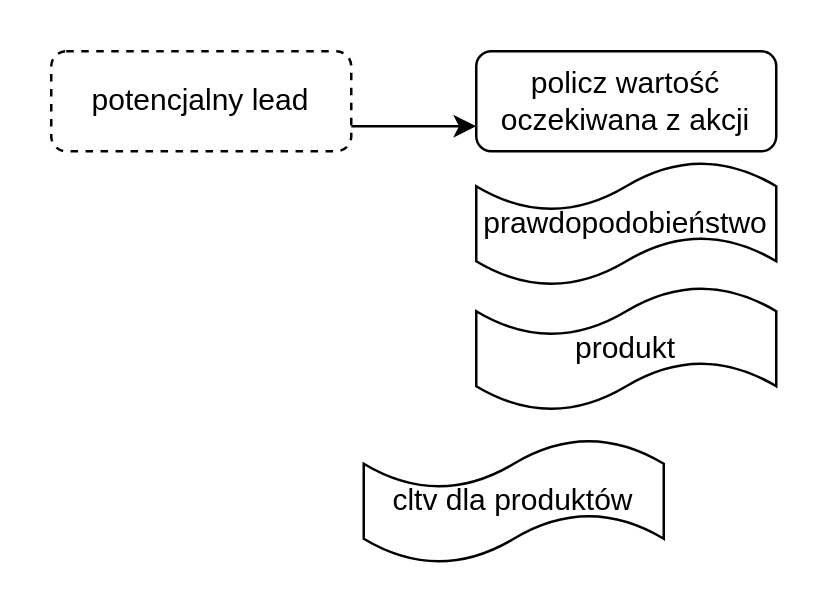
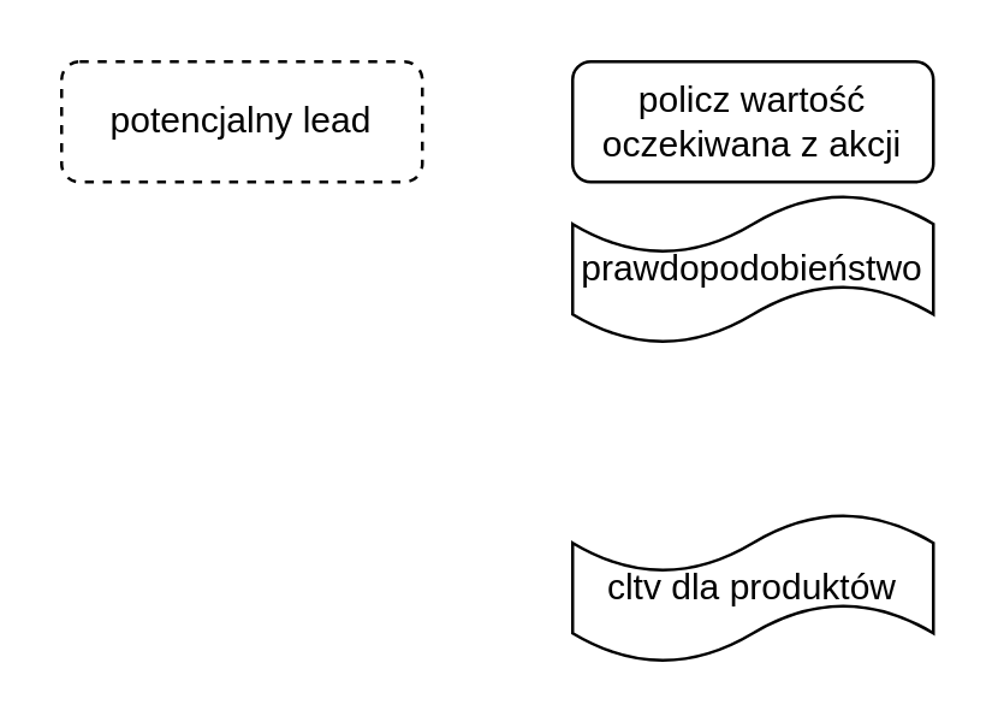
  <mxCell id="0" />
  <mxCell id="1" parent="0" />
  <mxCell id="2" value="potencjalny lead" style="rounded=1;whiteSpace=wrap;html=1;fontSize=12;glass=0;strokeWidth=1;shadow=0;dashed=1;" parent="1" vertex="1"><mxGeometry x="20" y="20" width="120" height="40" as="geometry" /></mxCell>
  <mxCell id="3" value="policz wartość oczekiwana z akcji" style="rounded=1;whiteSpace=wrap;html=1;fontSize=12;glass=0;strokeWidth=1;shadow=0;" vertex="1" parent="1"><mxGeometry x="190" y="20" width="120" height="40" as="geometry" /></mxCell>
- <mxCell id="4" value="" style="endArrow=classic;html=1;exitX=1;exitY=0.75;exitDx=0;exitDy=0;entryX=0;entryY=0.75;entryDx=0;entryDy=0;" edge="1" parent="1" source="2" target="3"><mxGeometry width="50" height="50" relative="1" as="geometry"><mxPoint x="380" y="210" as="sourcePoint" /><mxPoint x="430" y="160" as="targetPoint" /></mxGeometry></mxCell>
  <mxCell id="5" value="prawdopodobieństwo" style="shape=tape;whiteSpace=wrap;html=1;" vertex="1" parent="1"><mxGeometry x="190" y="64" width="120" height="50" as="geometry" /></mxCell>
- <mxCell id="6" value="produkt" style="shape=tape;whiteSpace=wrap;html=1;" vertex="1" parent="1"><mxGeometry x="190" y="114" width="120" height="50" as="geometry" /></mxCell>
- <mxCell id="7" value="cltv dla produktów" style="shape=tape;whiteSpace=wrap;html=1;" vertex="1" parent="1"><mxGeometry x="145" y="175" width="120" height="50" as="geometry" /></mxCell>
+ <mxCell id="7" value="cltv dla produktów" style="shape=tape;whiteSpace=wrap;html=1;" vertex="1" parent="1"><mxGeometry x="190" y="170" width="120" height="50" as="geometry" /></mxCell>
